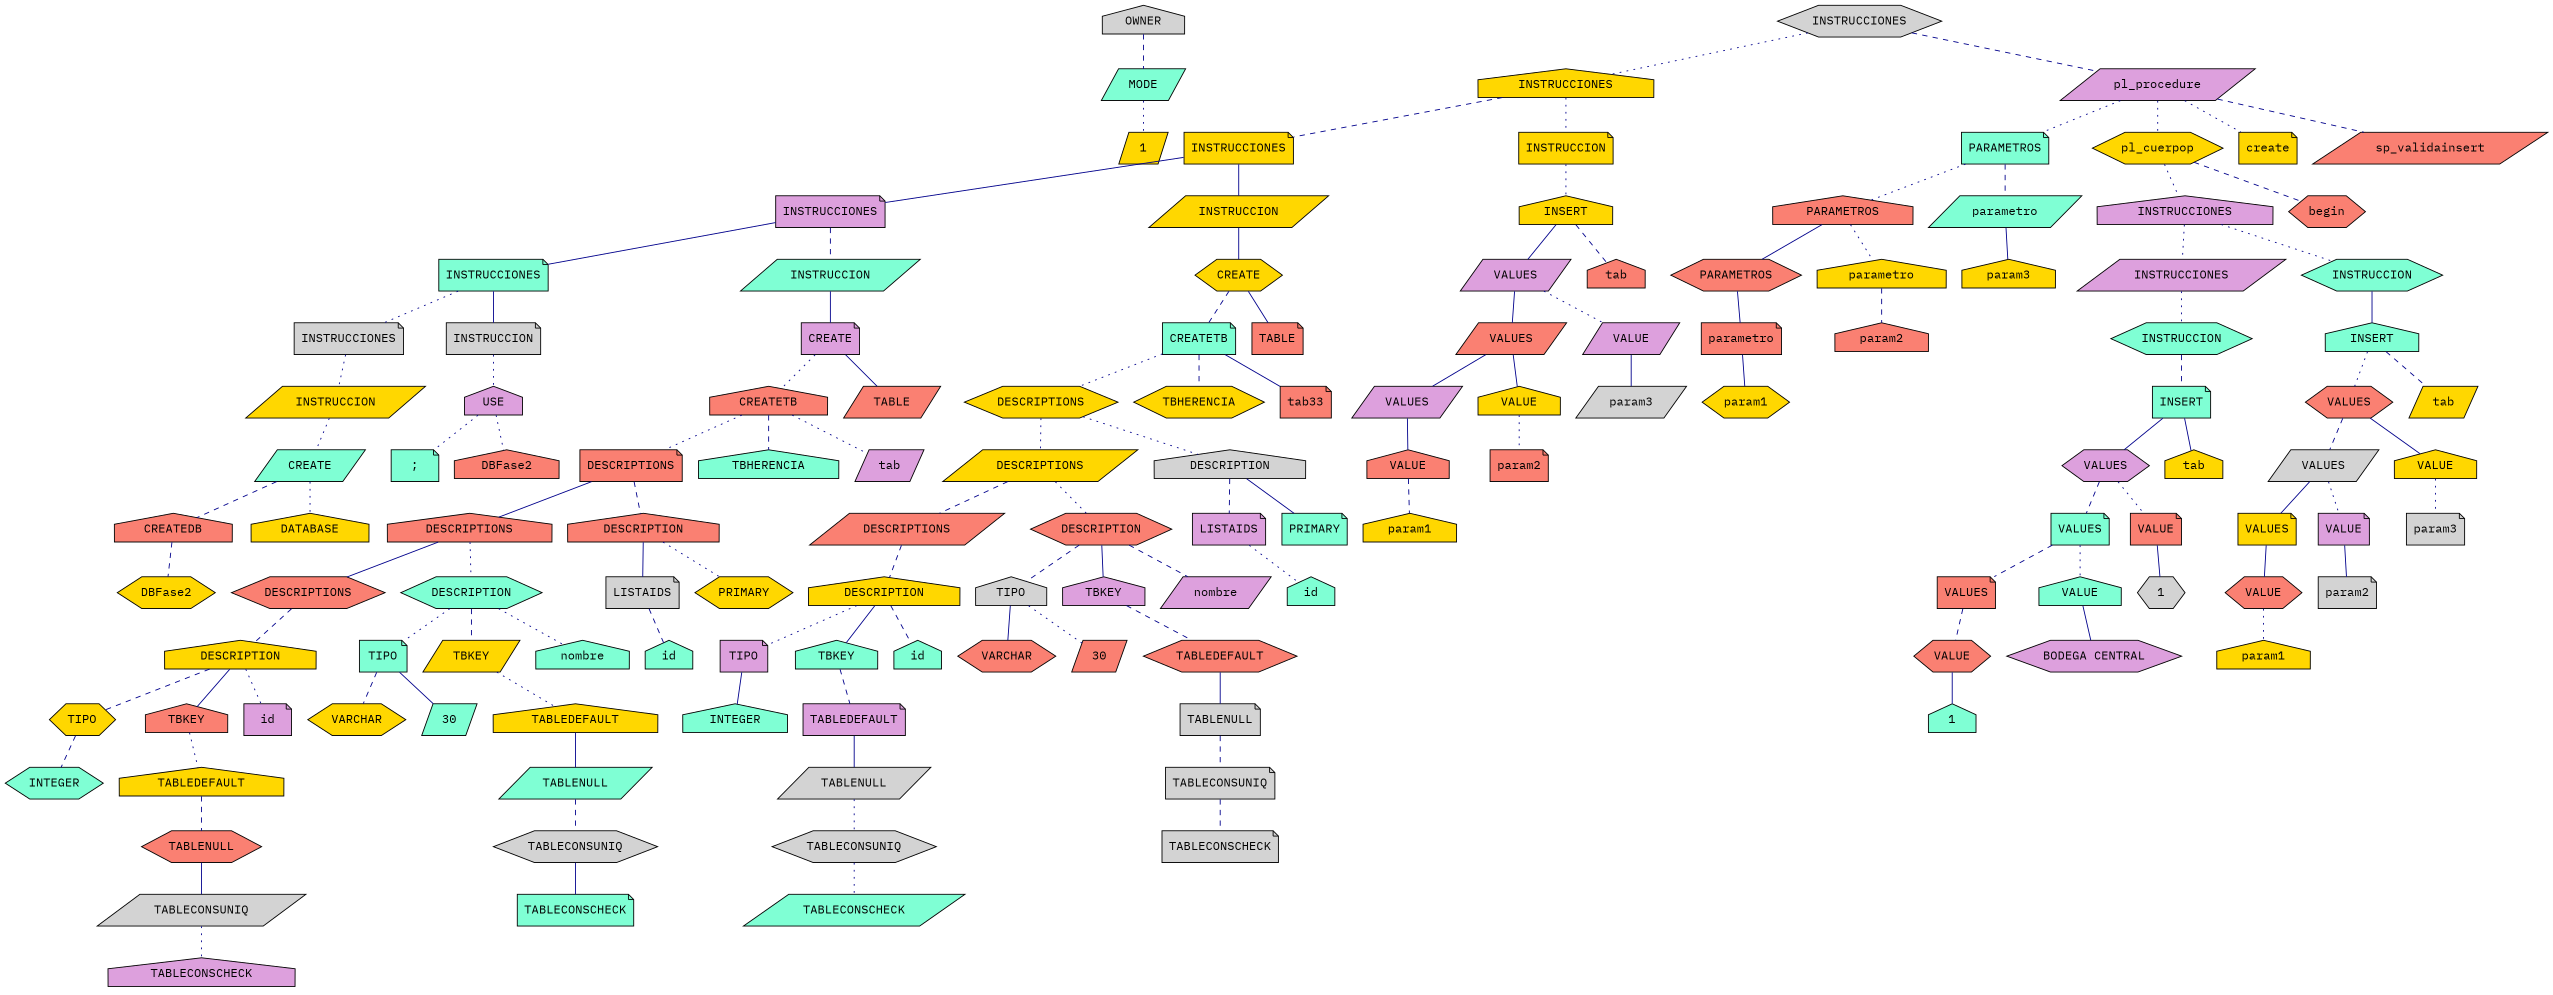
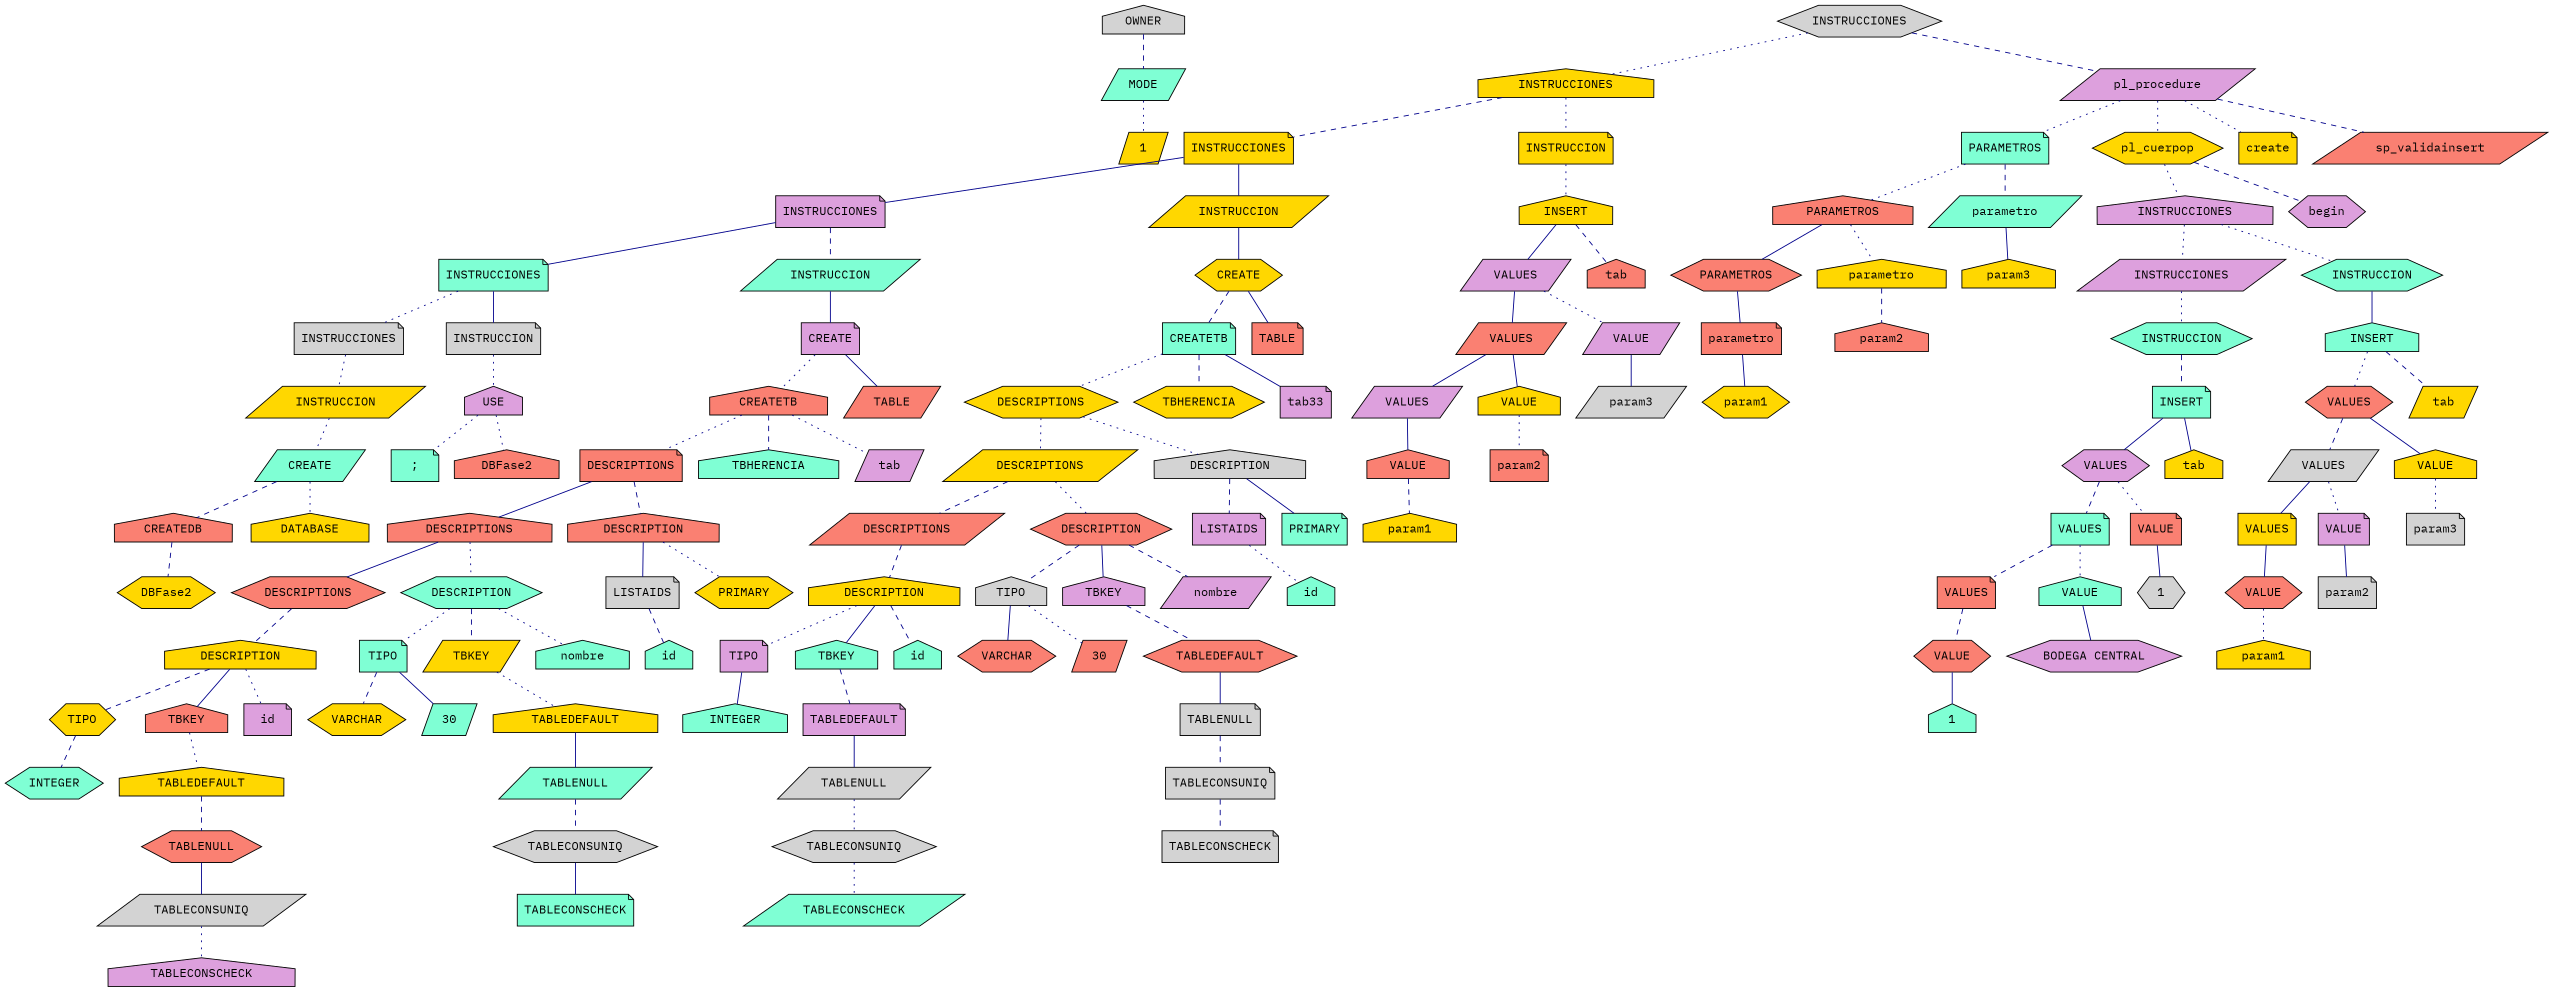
  graph {
    fontname="IBM Plex Mono"
    splines=false
    node [fillcolor=gold fontname="IBM Plex Mono" shape=house style=filled]
    edge [color=blue4 fontname="IBM Plex Mono" style=dotted]
    n1 [fillcolor=aquamarine label=MODE shape=parallelogram]
    n2 [label=1 shape=parallelogram]
    n3 [fillcolor=lightgrey label=OWNER]
    n4 [fillcolor=salmon label=CREATEDB]
    n5 [label=DBFase2 shape=hexagon]
    n6 [fillcolor=aquamarine label=CREATE shape=parallelogram]
    n7 [label=DATABASE]
    n8 [label=INSTRUCCION shape=parallelogram]
    n9 [fillcolor=lightgrey label=INSTRUCCIONES shape=note]
    n10 [fillcolor=plum label=USE]
    n11 [fillcolor=aquamarine label=";" shape=note]
    n12 [fillcolor=salmon label=DBFase2]
    n13 [fillcolor=lightgrey label=INSTRUCCION shape=note]
    n14 [fillcolor=aquamarine label=INSTRUCCIONES shape=note]
    n15 [label=TIPO shape=hexagon]
    n16 [fillcolor=aquamarine label=INTEGER shape=hexagon]
    n17 [fillcolor=plum label=TABLECONSCHECK]
    n18 [fillcolor=lightgrey label=TABLECONSUNIQ shape=parallelogram]
    n19 [fillcolor=salmon label=TABLENULL shape=hexagon]
    n20 [label=TABLEDEFAULT]
    n21 [fillcolor=salmon label=TBKEY]
    n22 [label=DESCRIPTION]
    n23 [fillcolor=plum label=id shape=note]
    n24 [fillcolor=salmon label=DESCRIPTIONS shape=hexagon]
    n25 [fillcolor=aquamarine label=TIPO shape=note]
    n26 [label=VARCHAR shape=hexagon]
    n27 [fillcolor=aquamarine label=30 shape=parallelogram]
    n28 [fillcolor=aquamarine label=TABLECONSCHECK shape=note]
    n29 [fillcolor=lightgrey label=TABLECONSUNIQ shape=hexagon]
    n30 [fillcolor=aquamarine label=TABLENULL shape=parallelogram]
    n31 [label=TABLEDEFAULT]
    n32 [label=TBKEY shape=parallelogram]
    n33 [fillcolor=aquamarine label=DESCRIPTION shape=hexagon]
    n34 [fillcolor=aquamarine label=nombre]
    n35 [fillcolor=salmon label=DESCRIPTIONS]
    n36 [fillcolor=lightgrey label=LISTAIDS shape=note]
    n37 [fillcolor=aquamarine label=id]
    n38 [fillcolor=salmon label=DESCRIPTION]
    n39 [label=PRIMARY shape=hexagon]
    n40 [fillcolor=salmon label=DESCRIPTIONS shape=note]
    n41 [fillcolor=aquamarine label=TBHERENCIA]
    n42 [fillcolor=salmon label=CREATETB]
    n43 [fillcolor=plum label=tab shape=parallelogram]
    n44 [fillcolor=plum label=CREATE shape=note]
    n45 [fillcolor=salmon label=TABLE shape=parallelogram]
    n46 [fillcolor=aquamarine label=INSTRUCCION shape=parallelogram]
    n47 [fillcolor=plum label=INSTRUCCIONES shape=note]
    n48 [fillcolor=plum label=TIPO shape=note]
    n49 [fillcolor=aquamarine label=INTEGER]
    n50 [fillcolor=aquamarine label=TABLECONSCHECK shape=parallelogram]
    n51 [fillcolor=lightgrey label=TABLECONSUNIQ shape=hexagon]
    n52 [fillcolor=lightgrey label=TABLENULL shape=parallelogram]
    n53 [fillcolor=plum label=TABLEDEFAULT shape=note]
    n54 [fillcolor=aquamarine label=TBKEY]
    n55 [label=DESCRIPTION]
    n56 [fillcolor=aquamarine label=id]
    n57 [fillcolor=salmon label=DESCRIPTIONS shape=parallelogram]
    n58 [fillcolor=lightgrey label=TIPO]
    n59 [fillcolor=salmon label=VARCHAR shape=hexagon]
    n60 [fillcolor=salmon label=30 shape=parallelogram]
    n61 [fillcolor=lightgrey label=TABLECONSCHECK shape=note]
    n62 [fillcolor=lightgrey label=TABLECONSUNIQ shape=note]
    n63 [fillcolor=lightgrey label=TABLENULL shape=note]
    n64 [fillcolor=salmon label=TABLEDEFAULT shape=hexagon]
    n65 [fillcolor=plum label=TBKEY]
    n66 [fillcolor=salmon label=DESCRIPTION shape=hexagon]
    n67 [fillcolor=plum label=nombre shape=parallelogram]
    n68 [label=DESCRIPTIONS shape=parallelogram]
    n69 [fillcolor=plum label=LISTAIDS shape=note]
    n70 [fillcolor=aquamarine label=id]
    n71 [fillcolor=lightgrey label=DESCRIPTION]
    n72 [fillcolor=aquamarine label=PRIMARY shape=note]
    n73 [label=DESCRIPTIONS shape=hexagon]
    n74 [label=TBHERENCIA shape=hexagon]
    n75 [fillcolor=aquamarine label=CREATETB shape=note]
-   n76 [fillcolor=salmon label=tab33 shape=note]
+   n76 [fillcolor=plum label=tab33 shape=note]
    n77 [label=CREATE shape=hexagon]
    n78 [fillcolor=salmon label=TABLE shape=note]
    n79 [label=INSTRUCCION shape=parallelogram]
    n80 [label=INSTRUCCIONES shape=note]
    n81 [fillcolor=salmon label=VALUE]
    n82 [label=param1]
    n83 [fillcolor=plum label=VALUES shape=parallelogram]
    n84 [label=VALUE]
    n85 [fillcolor=salmon label=param2 shape=note]
    n86 [fillcolor=salmon label=VALUES shape=parallelogram]
    n87 [fillcolor=plum label=VALUE shape=parallelogram]
    n88 [fillcolor=lightgrey label=param3 shape=parallelogram]
    n89 [fillcolor=plum label=VALUES shape=parallelogram]
    n90 [label=INSERT]
    n91 [fillcolor=salmon label=tab]
    n92 [label=INSTRUCCION shape=note]
    n93 [label=INSTRUCCIONES]
    n94 [fillcolor=salmon label=parametro shape=note]
    n95 [label=param1 shape=hexagon]
    n96 [fillcolor=salmon label=PARAMETROS shape=hexagon]
    n97 [label=parametro]
    n98 [fillcolor=salmon label=param2]
    n99 [fillcolor=salmon label=PARAMETROS]
    n100 [fillcolor=aquamarine label=parametro shape=parallelogram]
    n101 [label=param3]
    n102 [fillcolor=aquamarine label=PARAMETROS shape=note]
    n103 [fillcolor=salmon label=VALUE shape=hexagon]
    n104 [fillcolor=aquamarine label=1]
    n105 [fillcolor=salmon label=VALUES shape=note]
    n106 [fillcolor=aquamarine label=VALUE]
    n107 [fillcolor=plum label="BODEGA CENTRAL" shape=hexagon]
    n108 [fillcolor=aquamarine label=VALUES shape=note]
    n109 [fillcolor=salmon label=VALUE shape=note]
    n110 [fillcolor=lightgrey label=1 shape=hexagon]
    n111 [fillcolor=plum label=VALUES shape=hexagon]
    n112 [fillcolor=aquamarine label=INSERT shape=note]
    n113 [label=tab]
    n114 [fillcolor=aquamarine label=INSTRUCCION shape=hexagon]
    n115 [fillcolor=plum label=INSTRUCCIONES shape=parallelogram]
    n116 [fillcolor=salmon label=VALUE shape=hexagon]
    n117 [label=param1]
    n118 [label=VALUES shape=note]
    n119 [fillcolor=plum label=VALUE shape=note]
    n120 [fillcolor=lightgrey label=param2 shape=note]
    n121 [fillcolor=lightgrey label=VALUES shape=parallelogram]
    n122 [label=VALUE]
    n123 [fillcolor=lightgrey label=param3 shape=note]
    n124 [fillcolor=salmon label=VALUES shape=hexagon]
    n125 [fillcolor=aquamarine label=INSERT]
    n126 [label=tab shape=parallelogram]
    n127 [fillcolor=aquamarine label=INSTRUCCION shape=hexagon]
    n128 [fillcolor=plum label=INSTRUCCIONES]
    n129 [label=pl_cuerpop shape=hexagon]
-   n130 [fillcolor=salmon label=begin shape=hexagon]
+   n130 [fillcolor=plum label=begin shape=hexagon]
    n131 [fillcolor=plum label=pl_procedure shape=parallelogram]
    n132 [label=create shape=note]
    n133 [fillcolor=salmon label=sp_validainsert shape=parallelogram]
    n134 [fillcolor=lightgrey label=INSTRUCCIONES shape=hexagon]
    n1 -- n2
    n3 -- n1 [style=dashed]
    n4 -- n5 [style=dashed]
    n6 -- n4 [style=dashed]
    n6 -- n7
    n8 -- n6
    n9 -- n8
    n10 -- n11
    n10 -- n12
    n13 -- n10
    n14 -- n9
    n14 -- n13 [style=solid]
    n15 -- n16 [style=dashed]
    n18 -- n17
    n19 -- n18 [style=solid]
    n20 -- n19 [style=dashed]
    n21 -- n20
    n22 -- n15 [style=dashed]
    n22 -- n21 [style=solid]
    n22 -- n23
    n24 -- n22 [style=dashed]
    n25 -- n26 [style=dashed]
    n25 -- n27 [style=solid]
    n29 -- n28 [style=solid]
    n30 -- n29 [style=dashed]
    n31 -- n30 [style=solid]
    n32 -- n31
    n33 -- n25
    n33 -- n32 [style=dashed]
    n33 -- n34
    n35 -- n24 [style=solid]
    n35 -- n33
    n36 -- n37 [style=dashed]
    n38 -- n36 [style=solid]
    n38 -- n39
    n40 -- n35 [style=solid]
    n40 -- n38 [style=dashed]
    n42 -- n40
    n42 -- n41 [style=dashed]
    n42 -- n43
    n44 -- n42
    n44 -- n45 [style=solid]
    n46 -- n44 [style=solid]
    n47 -- n14 [style=solid]
    n47 -- n46 [style=dashed]
    n48 -- n49 [style=solid]
    n51 -- n50
    n52 -- n51
    n53 -- n52 [style=solid]
    n54 -- n53 [style=dashed]
    n55 -- n48
    n55 -- n54 [style=solid]
    n55 -- n56 [style=dashed]
    n57 -- n55 [style=dashed]
    n58 -- n59 [style=solid]
    n58 -- n60
    n62 -- n61 [style=dashed]
    n63 -- n62 [style=dashed]
    n64 -- n63 [style=solid]
    n65 -- n64 [style=dashed]
    n66 -- n58 [style=dashed]
    n66 -- n65 [style=solid]
    n66 -- n67 [style=dashed]
    n68 -- n57 [style=dashed]
    n68 -- n66
    n69 -- n70
    n71 -- n69 [style=dashed]
    n71 -- n72 [style=solid]
    n73 -- n68
    n73 -- n71
    n75 -- n73
    n75 -- n74 [style=dashed]
    n75 -- n76 [style=solid]
    n77 -- n75 [style=dashed]
    n77 -- n78 [style=solid]
    n79 -- n77 [style=solid]
    n80 -- n47 [style=solid]
    n80 -- n79 [style=solid]
    n81 -- n82 [style=dashed]
    n83 -- n81 [style=solid]
    n84 -- n85
    n86 -- n83 [style=solid]
    n86 -- n84 [style=solid]
    n87 -- n88 [style=solid]
    n89 -- n86 [style=solid]
    n89 -- n87
    n90 -- n89 [style=solid]
    n90 -- n91 [style=dashed]
    n92 -- n90
    n93 -- n80 [style=dashed]
    n93 -- n92
    n94 -- n95 [style=solid]
    n96 -- n94 [style=solid]
    n97 -- n98 [style=dashed]
    n99 -- n96 [style=solid]
    n99 -- n97
    n100 -- n101 [style=solid]
    n102 -- n99
    n102 -- n100 [style=dashed]
    n103 -- n104 [style=solid]
    n105 -- n103 [style=dashed]
    n106 -- n107 [style=solid]
    n108 -- n105 [style=dashed]
    n108 -- n106
    n109 -- n110 [style=solid]
    n111 -- n108 [style=dashed]
    n111 -- n109
    n112 -- n111 [style=solid]
    n112 -- n113 [style=solid]
    n114 -- n112 [style=dashed]
    n115 -- n114
    n116 -- n117
    n118 -- n116 [style=solid]
    n119 -- n120 [style=solid]
    n121 -- n118 [style=solid]
    n121 -- n119
    n122 -- n123
    n124 -- n121 [style=dashed]
    n124 -- n122 [style=solid]
    n125 -- n124
    n125 -- n126 [style=dashed]
    n127 -- n125 [style=solid]
    n128 -- n115
    n128 -- n127
    n129 -- n128
    n129 -- n130 [style=dashed]
    n131 -- n102
    n131 -- n129
    n131 -- n132
    n131 -- n133 [style=dashed]
    n134 -- n93
    n134 -- n131 [style=dashed]
  }
